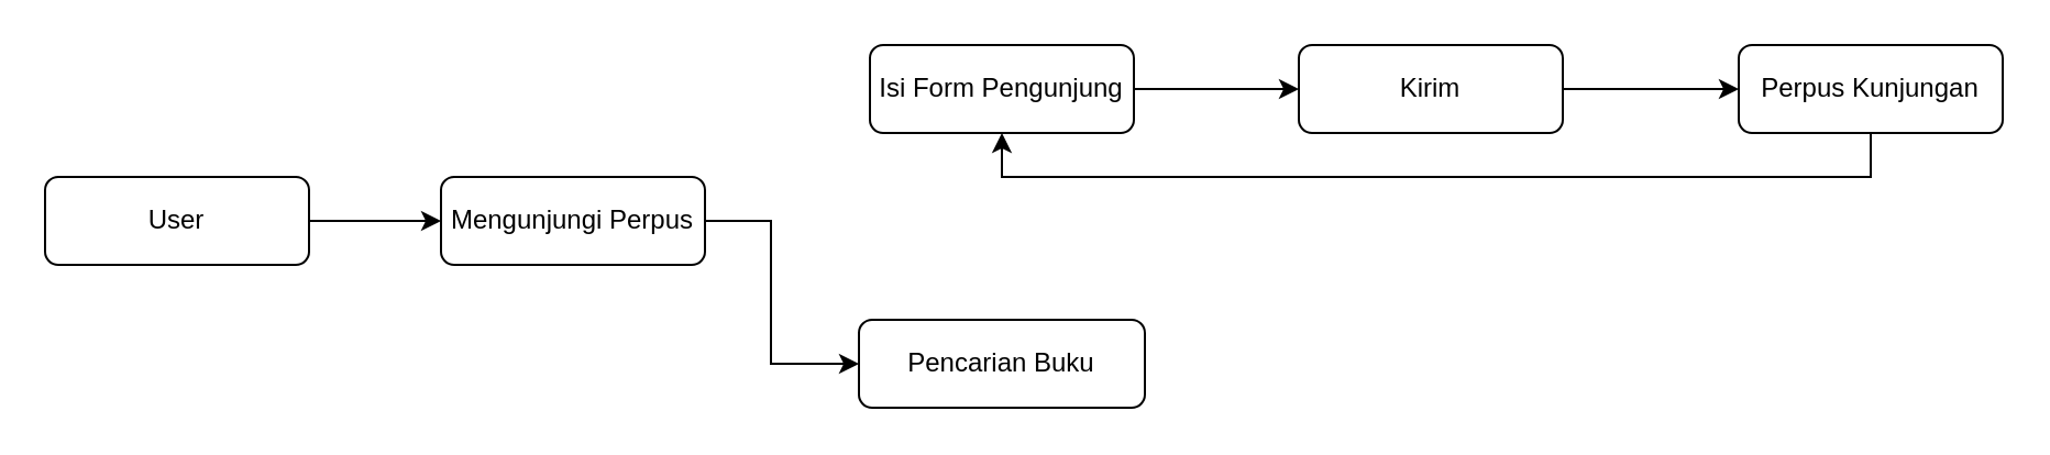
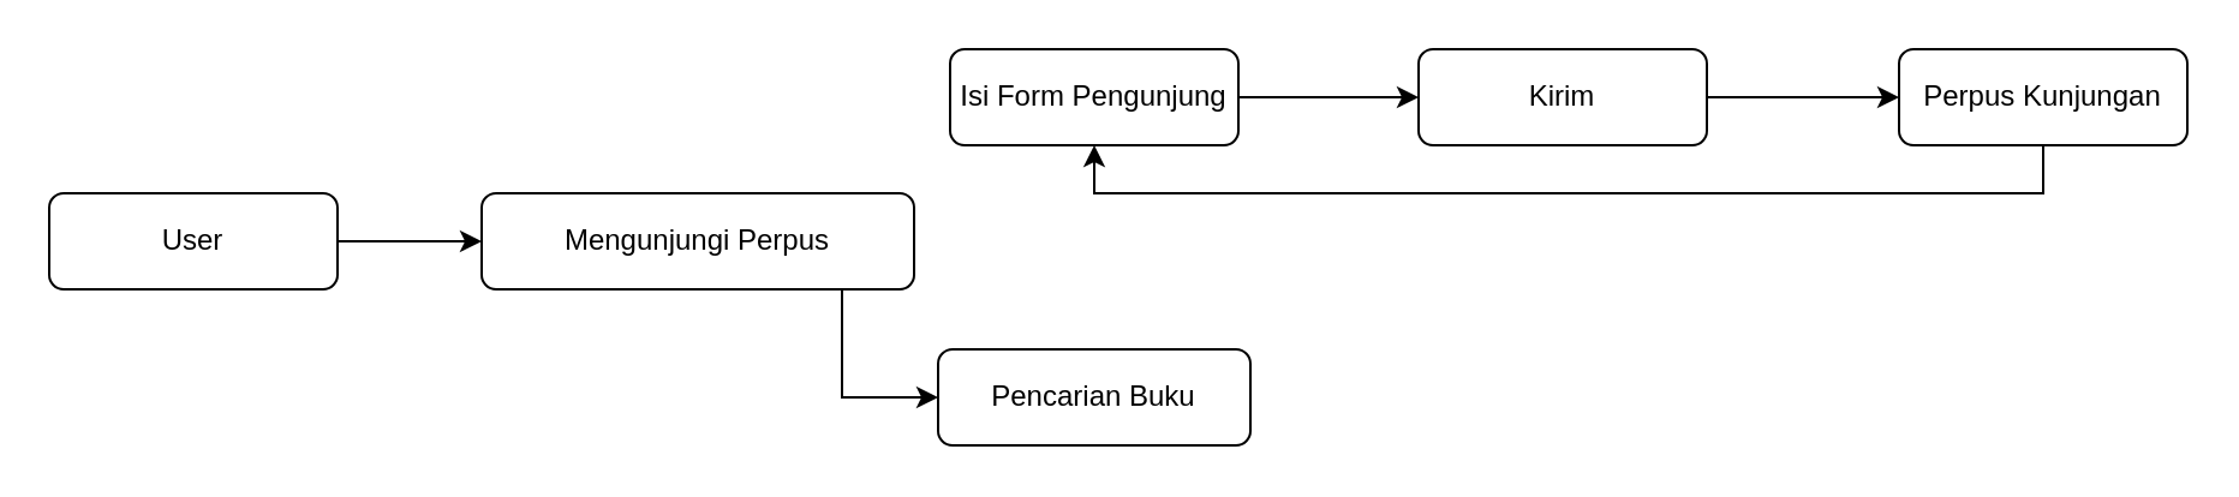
  <mxCell id="0" />
  <mxCell id="1" parent="0" />
  <mxCell id="2" value="" style="edgeStyle=orthogonalEdgeStyle;rounded=0;orthogonalLoop=1;jettySize=auto;html=1;" parent="1" source="3" target="5" edge="1"><mxGeometry relative="1" as="geometry" /></mxCell>
  <mxCell id="3" value="User" style="rounded=1;whiteSpace=wrap;html=1;" parent="1" vertex="1"><mxGeometry x="20" y="80" width="120" height="40" as="geometry" /></mxCell>
  <mxCell id="4" value="" style="edgeStyle=orthogonalEdgeStyle;rounded=0;orthogonalLoop=1;jettySize=auto;html=1;entryX=0;entryY=0.5;entryDx=0;entryDy=0;" parent="1" source="5" target="8" edge="1"><mxGeometry relative="1" as="geometry"><Array as="points"><mxPoint x="350" y="100" /><mxPoint x="350" y="165" /></Array></mxGeometry></mxCell>
- <mxCell id="5" value="Mengunjungi Perpus" style="whiteSpace=wrap;html=1;rounded=1;" parent="1" vertex="1"><mxGeometry x="200" y="80" width="120" height="40" as="geometry" /></mxCell>
+ <mxCell id="5" value="Mengunjungi Perpus" style="whiteSpace=wrap;html=1;rounded=1;" parent="1" vertex="1"><mxGeometry x="200" y="80" width="180" height="40" as="geometry" /></mxCell>
  <mxCell id="6" value="" style="edgeStyle=orthogonalEdgeStyle;rounded=0;orthogonalLoop=1;jettySize=auto;html=1;" edge="1" parent="1" source="7" target="11"><mxGeometry relative="1" as="geometry" /></mxCell>
  <mxCell id="7" value="Isi Form Pengunjung" style="whiteSpace=wrap;html=1;rounded=1;" parent="1" vertex="1"><mxGeometry x="395" y="20" width="120" height="40" as="geometry" /></mxCell>
  <mxCell id="8" value="Pencarian Buku" style="whiteSpace=wrap;html=1;rounded=1;" parent="1" vertex="1"><mxGeometry x="390" y="145" width="130" height="40" as="geometry" /></mxCell>
  <mxCell id="9" value="" style="edgeStyle=orthogonalEdgeStyle;rounded=0;orthogonalLoop=1;jettySize=auto;html=1;entryX=0.5;entryY=1;entryDx=0;entryDy=0;" edge="1" parent="1" source="12" target="7"><mxGeometry relative="1" as="geometry"><mxPoint x="650" y="130" as="targetPoint" /><Array as="points"><mxPoint x="850" y="80" /><mxPoint x="455" y="80" /></Array></mxGeometry></mxCell>
  <mxCell id="10" value="" style="edgeStyle=orthogonalEdgeStyle;rounded=0;orthogonalLoop=1;jettySize=auto;html=1;" edge="1" parent="1" source="11" target="12"><mxGeometry relative="1" as="geometry" /></mxCell>
  <mxCell id="11" value="Kirim" style="whiteSpace=wrap;html=1;rounded=1;" vertex="1" parent="1"><mxGeometry x="590" y="20" width="120" height="40" as="geometry" /></mxCell>
  <mxCell id="12" value="Perpus Kunjungan" style="whiteSpace=wrap;html=1;rounded=1;" vertex="1" parent="1"><mxGeometry x="790" y="20" width="120" height="40" as="geometry" /></mxCell>
